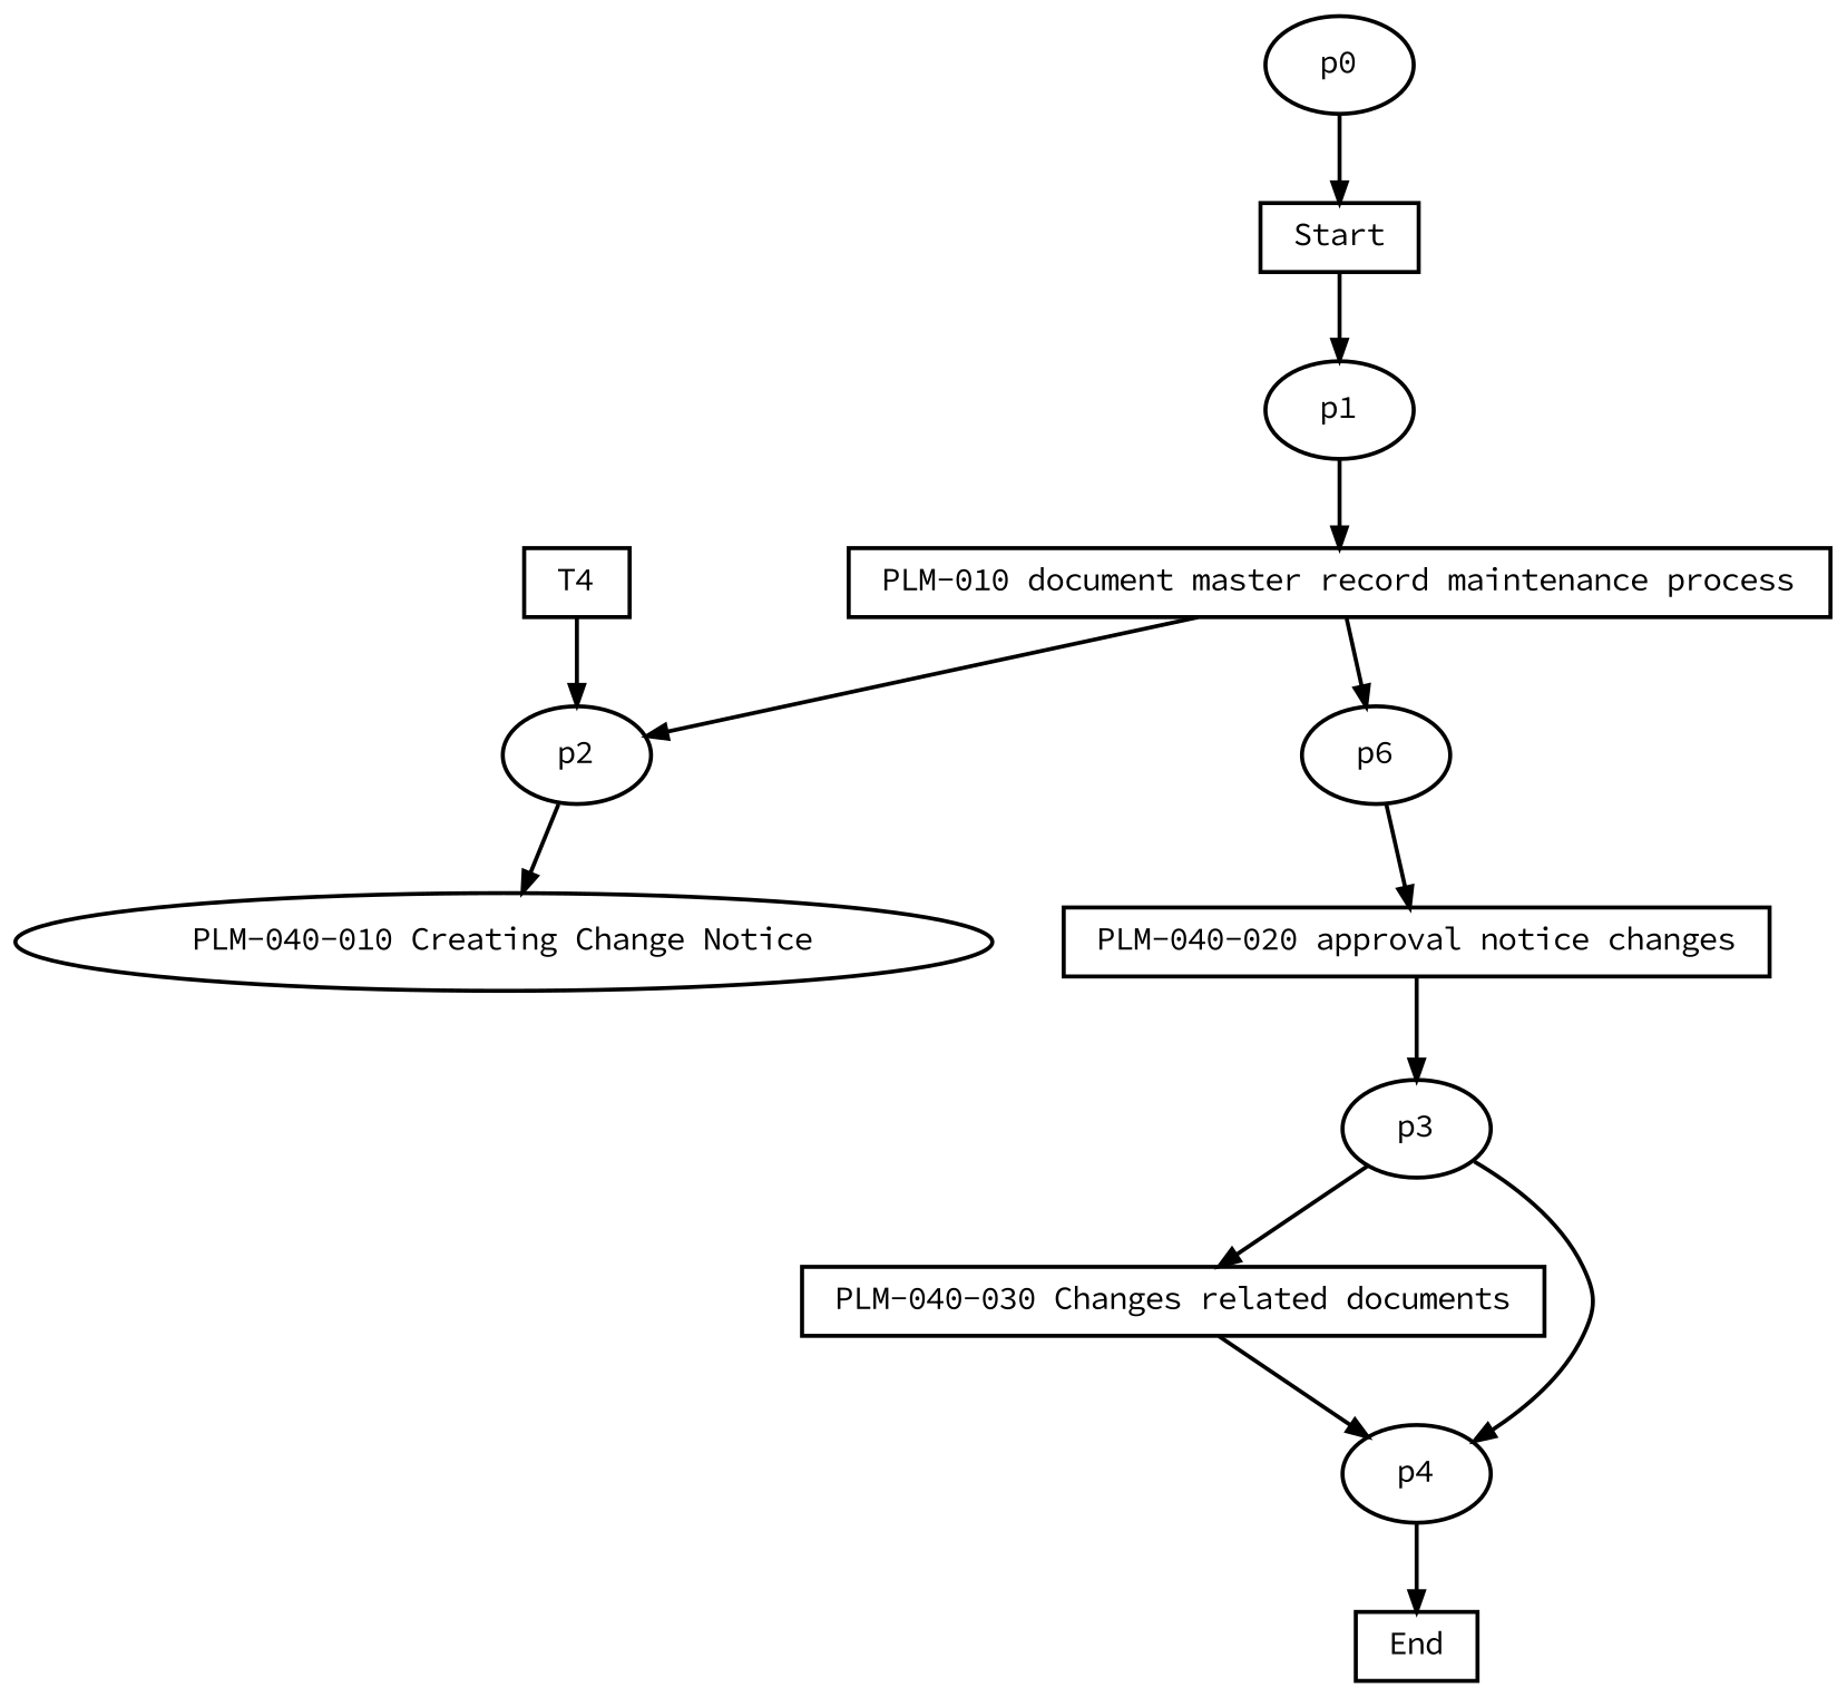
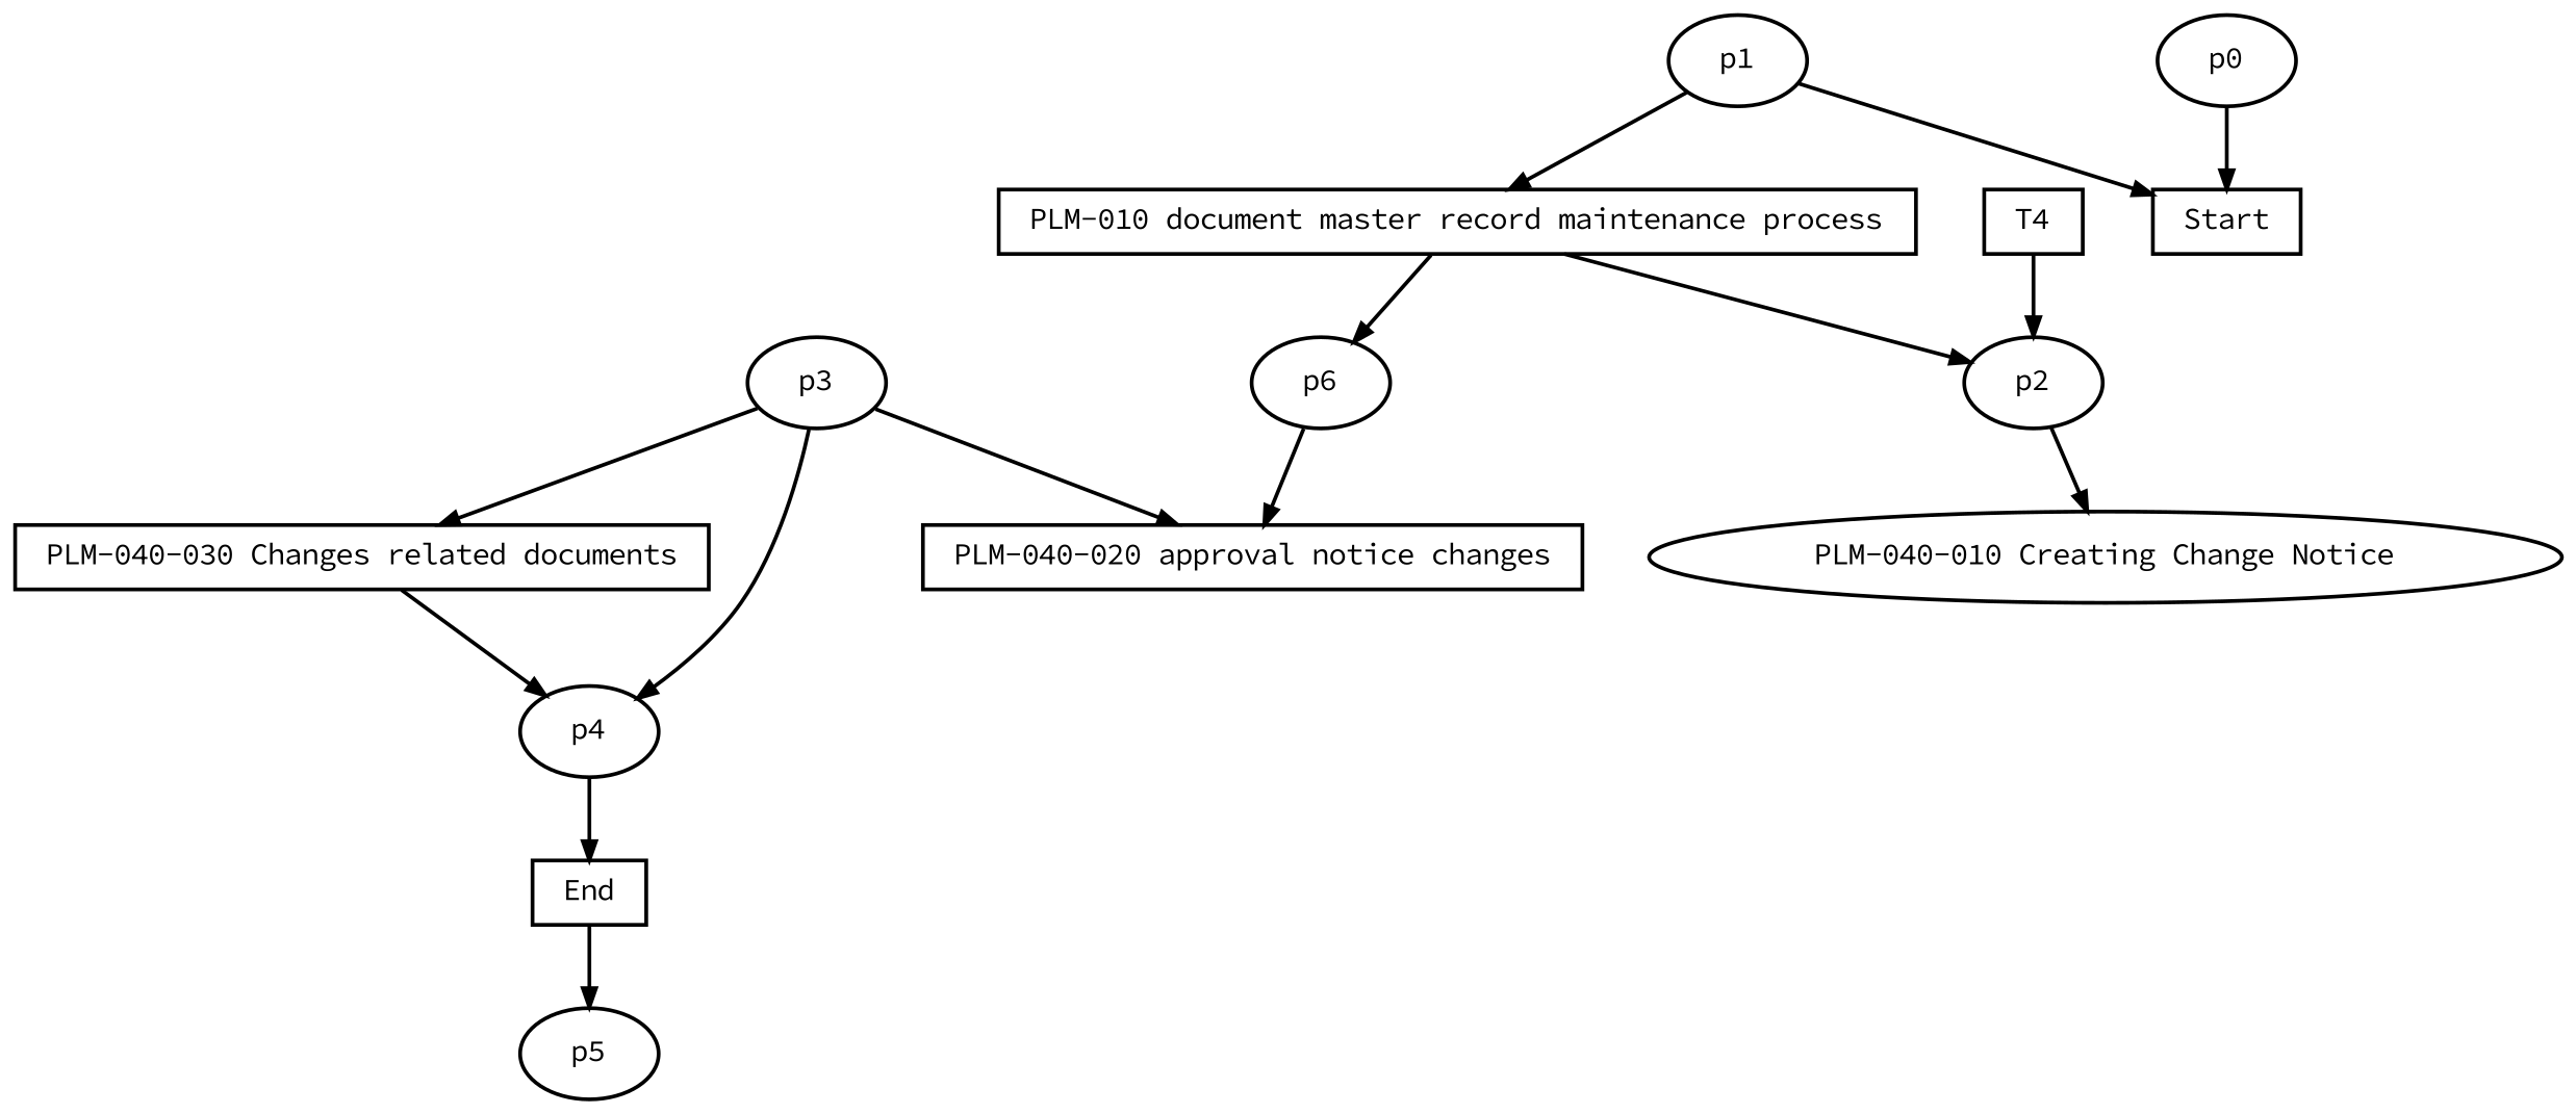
  digraph {
    fontname="Source Code Pro"
    fontsize=8
    rankdir=TB
    ranksep=.3
    remincross=true
    node [fontname="Source Code Pro" fontsize=8 shape=oval]
    edge [arrowsize=0.5 fontname="Source Code Pro"]
    n1 [height=.2 label="PLM-040-020 approval notice changes" shape=box width=.2]
    n2 [height=.2 label=p3 width=.2]
    n3 [height=.2 label="PLM-040-030 Changes related documents" shape=box width=.2]
    n4 [height=.2 label=p4 width=.2]
    n5 [height=.2 label=End shape=box width=.2]
+   n6 [height=.2 label=p5 width=.2]
    n7 [height=.2 label=T4 shape=box width=.2]
    n8 [height=.2 label=p2 width=.2]
    n9 [height=.2 label="PLM-040-010 Creating Change Notice" shape=ellipse width=.2]
    n10 [height=.2 label=p6 width=.2]
    n11 [height=.2 label="PLM-010 document master record maintenance process" shape=box width=.2]
    n12 [height=.2 label=Start shape=box width=.2]
    n13 [height=.2 label=p1 width=.2]
    n14 [height=.2 label=p0 width=.2]
-   n1 -> n2
+   n2 -> n1
    n2 -> n3
    n2 -> n4
    n3 -> n4
    n4 -> n5
+   n5 -> n6
    n7 -> n8
    n8 -> n9
    n10 -> n1
    n11 -> n8
    n11 -> n10
-   n12 -> n13
+   n13 -> n12
    n13 -> n11
    n14 -> n12
  }
